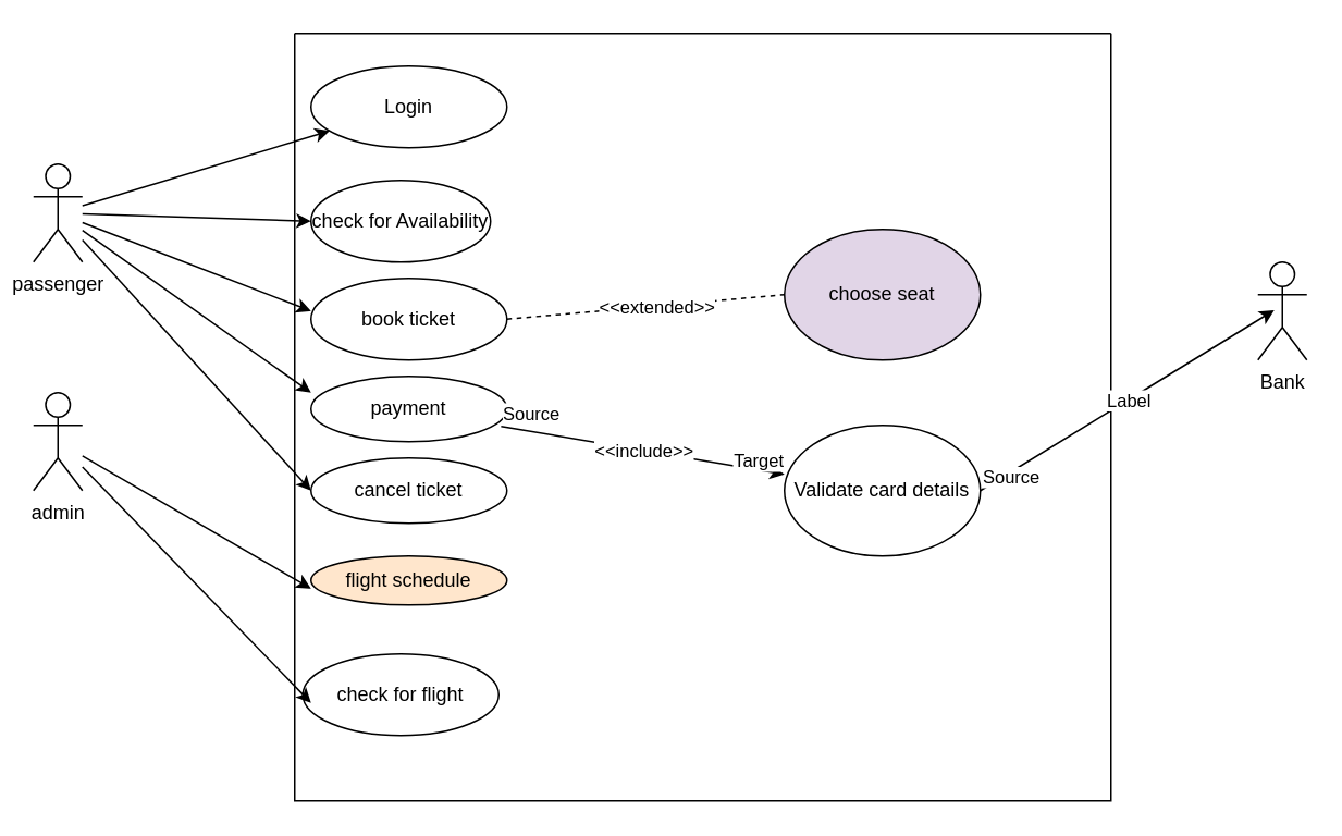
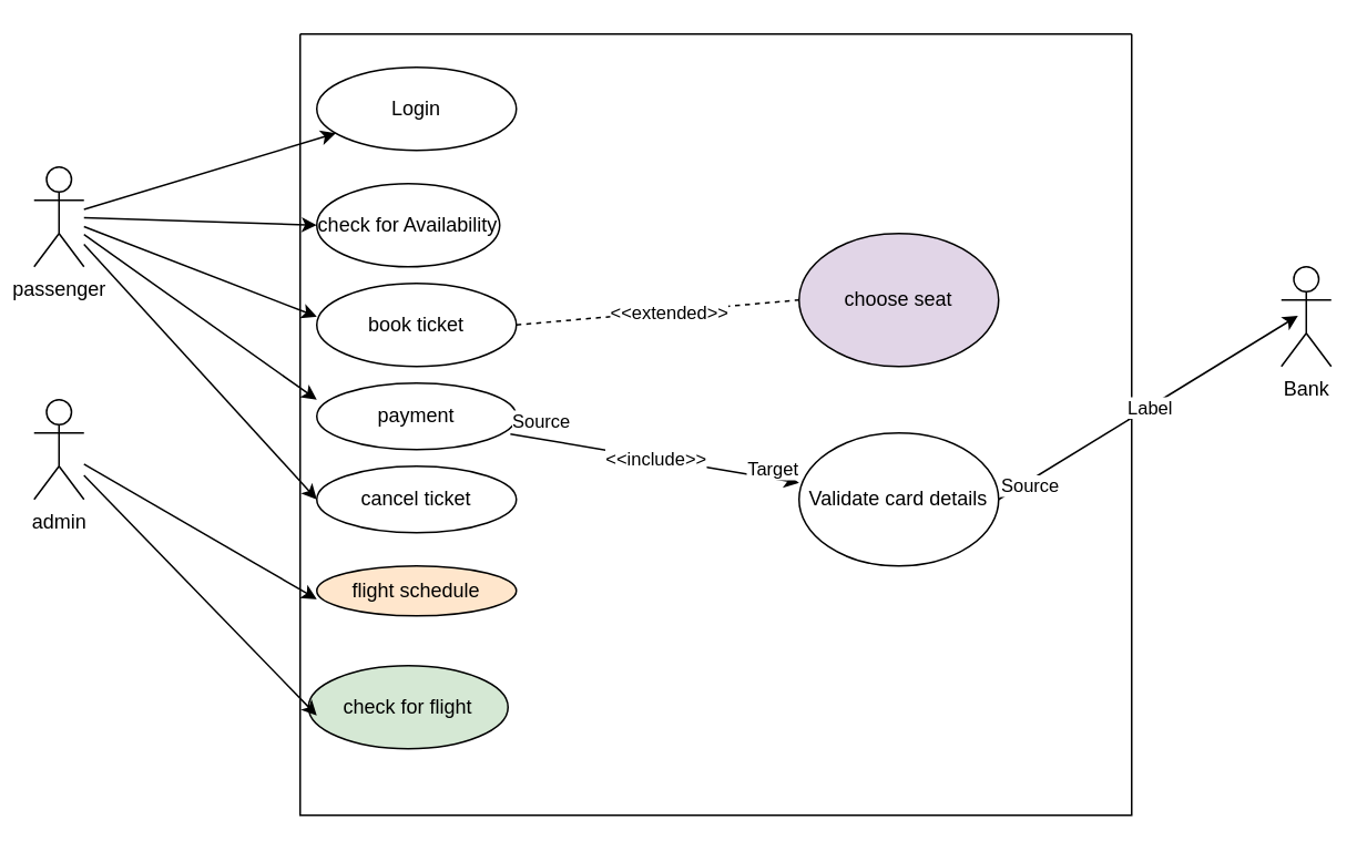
  <mxCell id="0" />
  <mxCell id="1" parent="0" />
  <mxCell id="2" value="passenger" style="shape=umlActor;verticalLabelPosition=bottom;verticalAlign=top;html=1;outlineConnect=0;" vertex="1" parent="1"><mxGeometry x="20" y="100" width="30" height="60" as="geometry" /></mxCell>
  <mxCell id="3" value="admin" style="shape=umlActor;verticalLabelPosition=bottom;verticalAlign=top;html=1;outlineConnect=0;" vertex="1" parent="1"><mxGeometry x="20" y="240" width="30" height="60" as="geometry" /></mxCell>
  <mxCell id="4" value="Bank" style="shape=umlActor;verticalLabelPosition=bottom;verticalAlign=top;html=1;outlineConnect=0;" vertex="1" parent="1"><mxGeometry x="770" y="160" width="30" height="60" as="geometry" /></mxCell>
  <mxCell id="5" value="" style="swimlane;startSize=0;" vertex="1" parent="1"><mxGeometry x="180" y="20" width="500" height="470" as="geometry" /></mxCell>
  <mxCell id="6" value="Login" style="ellipse;whiteSpace=wrap;html=1;" vertex="1" parent="5"><mxGeometry x="10" y="20" width="120" height="50" as="geometry" /></mxCell>
  <mxCell id="7" value="check for Availability" style="ellipse;whiteSpace=wrap;html=1;" vertex="1" parent="5"><mxGeometry x="10" y="90" width="110" height="50" as="geometry" /></mxCell>
  <mxCell id="8" value="book ticket" style="ellipse;whiteSpace=wrap;html=1;" vertex="1" parent="5"><mxGeometry x="10" y="150" width="120" height="50" as="geometry" /></mxCell>
  <mxCell id="9" value="payment" style="ellipse;whiteSpace=wrap;html=1;" vertex="1" parent="5"><mxGeometry x="10" y="210" width="120" height="40" as="geometry" /></mxCell>
  <mxCell id="10" value="cancel ticket" style="ellipse;whiteSpace=wrap;html=1;" vertex="1" parent="5"><mxGeometry x="10" y="260" width="120" height="40" as="geometry" /></mxCell>
  <mxCell id="11" value="flight schedule" style="ellipse;whiteSpace=wrap;html=1;fillColor=#ffe6cc;" vertex="1" parent="5"><mxGeometry x="10" y="320" width="120" height="30" as="geometry" /></mxCell>
- <mxCell id="12" value="check for flight" style="ellipse;whiteSpace=wrap;html=1;" vertex="1" parent="5"><mxGeometry x="5" y="380" width="120" height="50" as="geometry" /></mxCell>
+ <mxCell id="12" value="check for flight" style="ellipse;whiteSpace=wrap;html=1;fillColor=#d5e8d4;" vertex="1" parent="5"><mxGeometry x="5" y="380" width="120" height="50" as="geometry" /></mxCell>
  <mxCell id="13" value="choose seat" style="ellipse;whiteSpace=wrap;html=1;fillColor=#e1d5e7;" vertex="1" parent="5"><mxGeometry x="300" y="120" width="120" height="80" as="geometry" /></mxCell>
  <mxCell id="14" value="Validate card details" style="ellipse;whiteSpace=wrap;html=1;" vertex="1" parent="5"><mxGeometry x="300" y="240" width="120" height="80" as="geometry" /></mxCell>
  <mxCell id="15" value="" style="endArrow=none;dashed=1;html=1;rounded=0;exitX=1;exitY=0.5;exitDx=0;exitDy=0;" edge="1" parent="5" source="8"><mxGeometry width="50" height="50" relative="1" as="geometry"><mxPoint x="250" y="210" as="sourcePoint" /><mxPoint x="300" y="160" as="targetPoint" /></mxGeometry></mxCell>
  <mxCell id="16" value="&amp;lt;&amp;lt;extended&amp;gt;&amp;gt;" style="edgeLabel;html=1;align=center;verticalAlign=middle;resizable=0;points=[];" vertex="1" connectable="0" parent="15"><mxGeometry x="0.084" y="-1" relative="1" as="geometry"><mxPoint as="offset" /></mxGeometry></mxCell>
  <mxCell id="17" value="" style="endArrow=classic;html=1;rounded=0;" edge="1" parent="1" source="2" target="6"><mxGeometry width="50" height="50" relative="1" as="geometry"><mxPoint x="80" y="140" as="sourcePoint" /><mxPoint x="130" y="90" as="targetPoint" /></mxGeometry></mxCell>
  <mxCell id="18" value="" style="endArrow=classic;html=1;rounded=0;entryX=0;entryY=0.5;entryDx=0;entryDy=0;" edge="1" parent="1" source="2" target="7"><mxGeometry width="50" height="50" relative="1" as="geometry"><mxPoint x="100" y="160" as="sourcePoint" /><mxPoint x="150" y="110" as="targetPoint" /></mxGeometry></mxCell>
  <mxCell id="19" value="" style="endArrow=classic;html=1;rounded=0;" edge="1" parent="1" source="2"><mxGeometry width="50" height="50" relative="1" as="geometry"><mxPoint x="140" y="240" as="sourcePoint" /><mxPoint x="190" y="190" as="targetPoint" /></mxGeometry></mxCell>
  <mxCell id="20" value="" style="endArrow=classic;html=1;rounded=0;" edge="1" parent="1" source="2"><mxGeometry width="50" height="50" relative="1" as="geometry"><mxPoint x="140" y="290" as="sourcePoint" /><mxPoint x="190" y="240" as="targetPoint" /></mxGeometry></mxCell>
  <mxCell id="21" value="" style="endArrow=classic;html=1;rounded=0;" edge="1" parent="1" source="2"><mxGeometry width="50" height="50" relative="1" as="geometry"><mxPoint x="140" y="350" as="sourcePoint" /><mxPoint x="190" y="300" as="targetPoint" /></mxGeometry></mxCell>
  <mxCell id="22" value="" style="endArrow=classic;html=1;rounded=0;" edge="1" parent="1" source="3"><mxGeometry width="50" height="50" relative="1" as="geometry"><mxPoint x="140" y="410" as="sourcePoint" /><mxPoint x="190" y="360" as="targetPoint" /></mxGeometry></mxCell>
  <mxCell id="23" value="" style="endArrow=classic;html=1;rounded=0;" edge="1" parent="1" source="3"><mxGeometry width="50" height="50" relative="1" as="geometry"><mxPoint x="140" y="480" as="sourcePoint" /><mxPoint x="190" y="430" as="targetPoint" /></mxGeometry></mxCell>
  <mxCell id="24" value="" style="endArrow=classic;html=1;rounded=0;exitX=0.97;exitY=0.765;exitDx=0;exitDy=0;exitPerimeter=0;" edge="1" parent="1" source="9"><mxGeometry relative="1" as="geometry"><mxPoint x="320" y="280" as="sourcePoint" /><mxPoint x="480" y="290" as="targetPoint" /></mxGeometry></mxCell>
  <mxCell id="25" value="&amp;lt;&amp;lt;include&amp;gt;&amp;gt;" style="edgeLabel;resizable=0;html=1;;align=center;verticalAlign=middle;" connectable="0" vertex="1" parent="24"><mxGeometry relative="1" as="geometry" /></mxCell>
  <mxCell id="26" value="Source" style="edgeLabel;resizable=0;html=1;;align=left;verticalAlign=bottom;" connectable="0" vertex="1" parent="24"><mxGeometry x="-1" relative="1" as="geometry" /></mxCell>
  <mxCell id="27" value="Target" style="edgeLabel;resizable=0;html=1;;align=right;verticalAlign=bottom;" connectable="0" vertex="1" parent="24"><mxGeometry x="1" relative="1" as="geometry" /></mxCell>
  <mxCell id="28" value="" style="endArrow=classic;html=1;rounded=0;exitX=1;exitY=0.5;exitDx=0;exitDy=0;" edge="1" parent="1" source="14"><mxGeometry relative="1" as="geometry"><mxPoint x="620" y="189.5" as="sourcePoint" /><mxPoint x="780" y="189.5" as="targetPoint" /></mxGeometry></mxCell>
  <mxCell id="29" value="Label" style="edgeLabel;resizable=0;html=1;;align=center;verticalAlign=middle;" connectable="0" vertex="1" parent="28"><mxGeometry relative="1" as="geometry" /></mxCell>
  <mxCell id="30" value="Source" style="edgeLabel;resizable=0;html=1;;align=left;verticalAlign=bottom;" connectable="0" vertex="1" parent="28"><mxGeometry x="-1" relative="1" as="geometry" /></mxCell>
